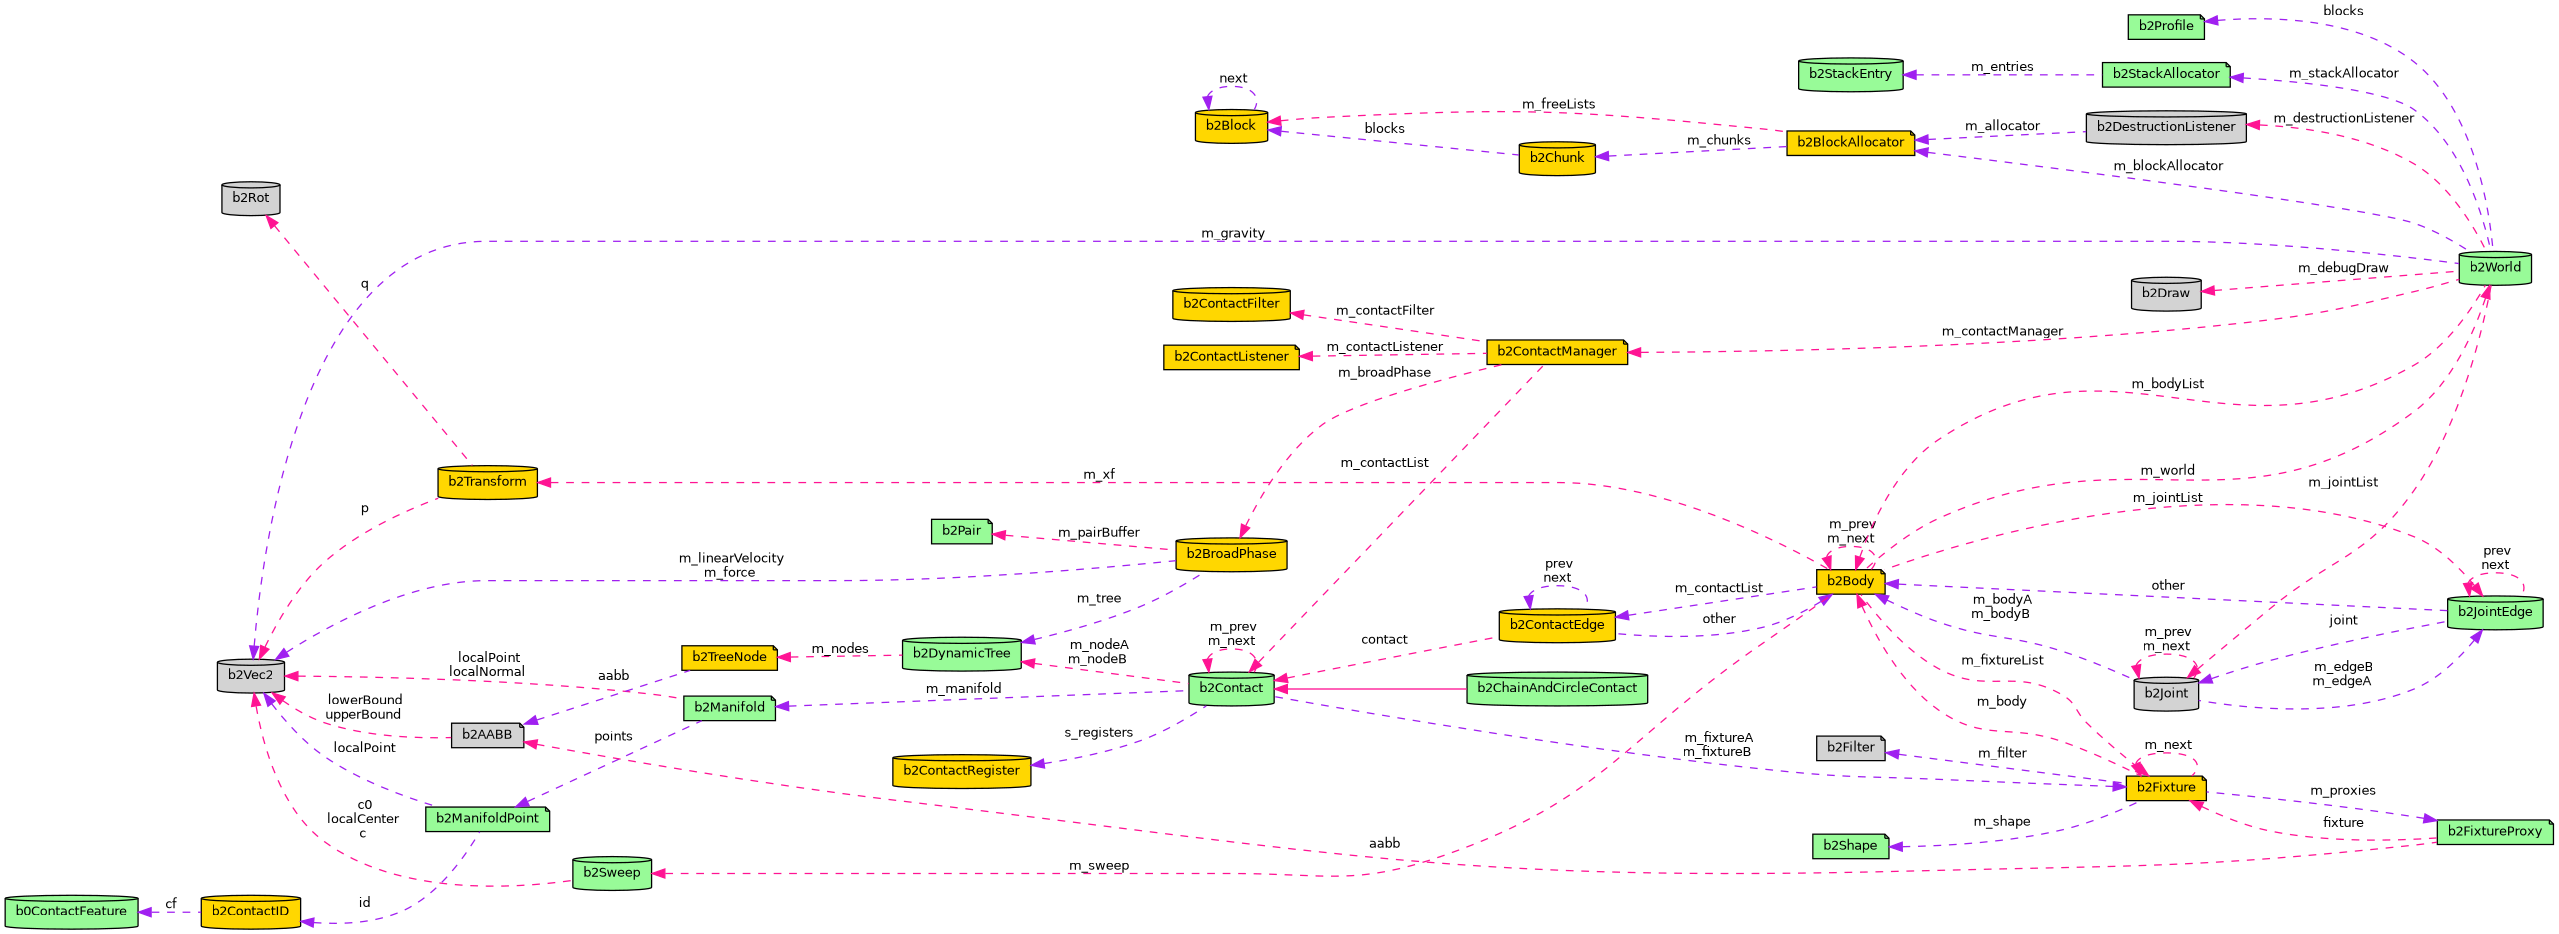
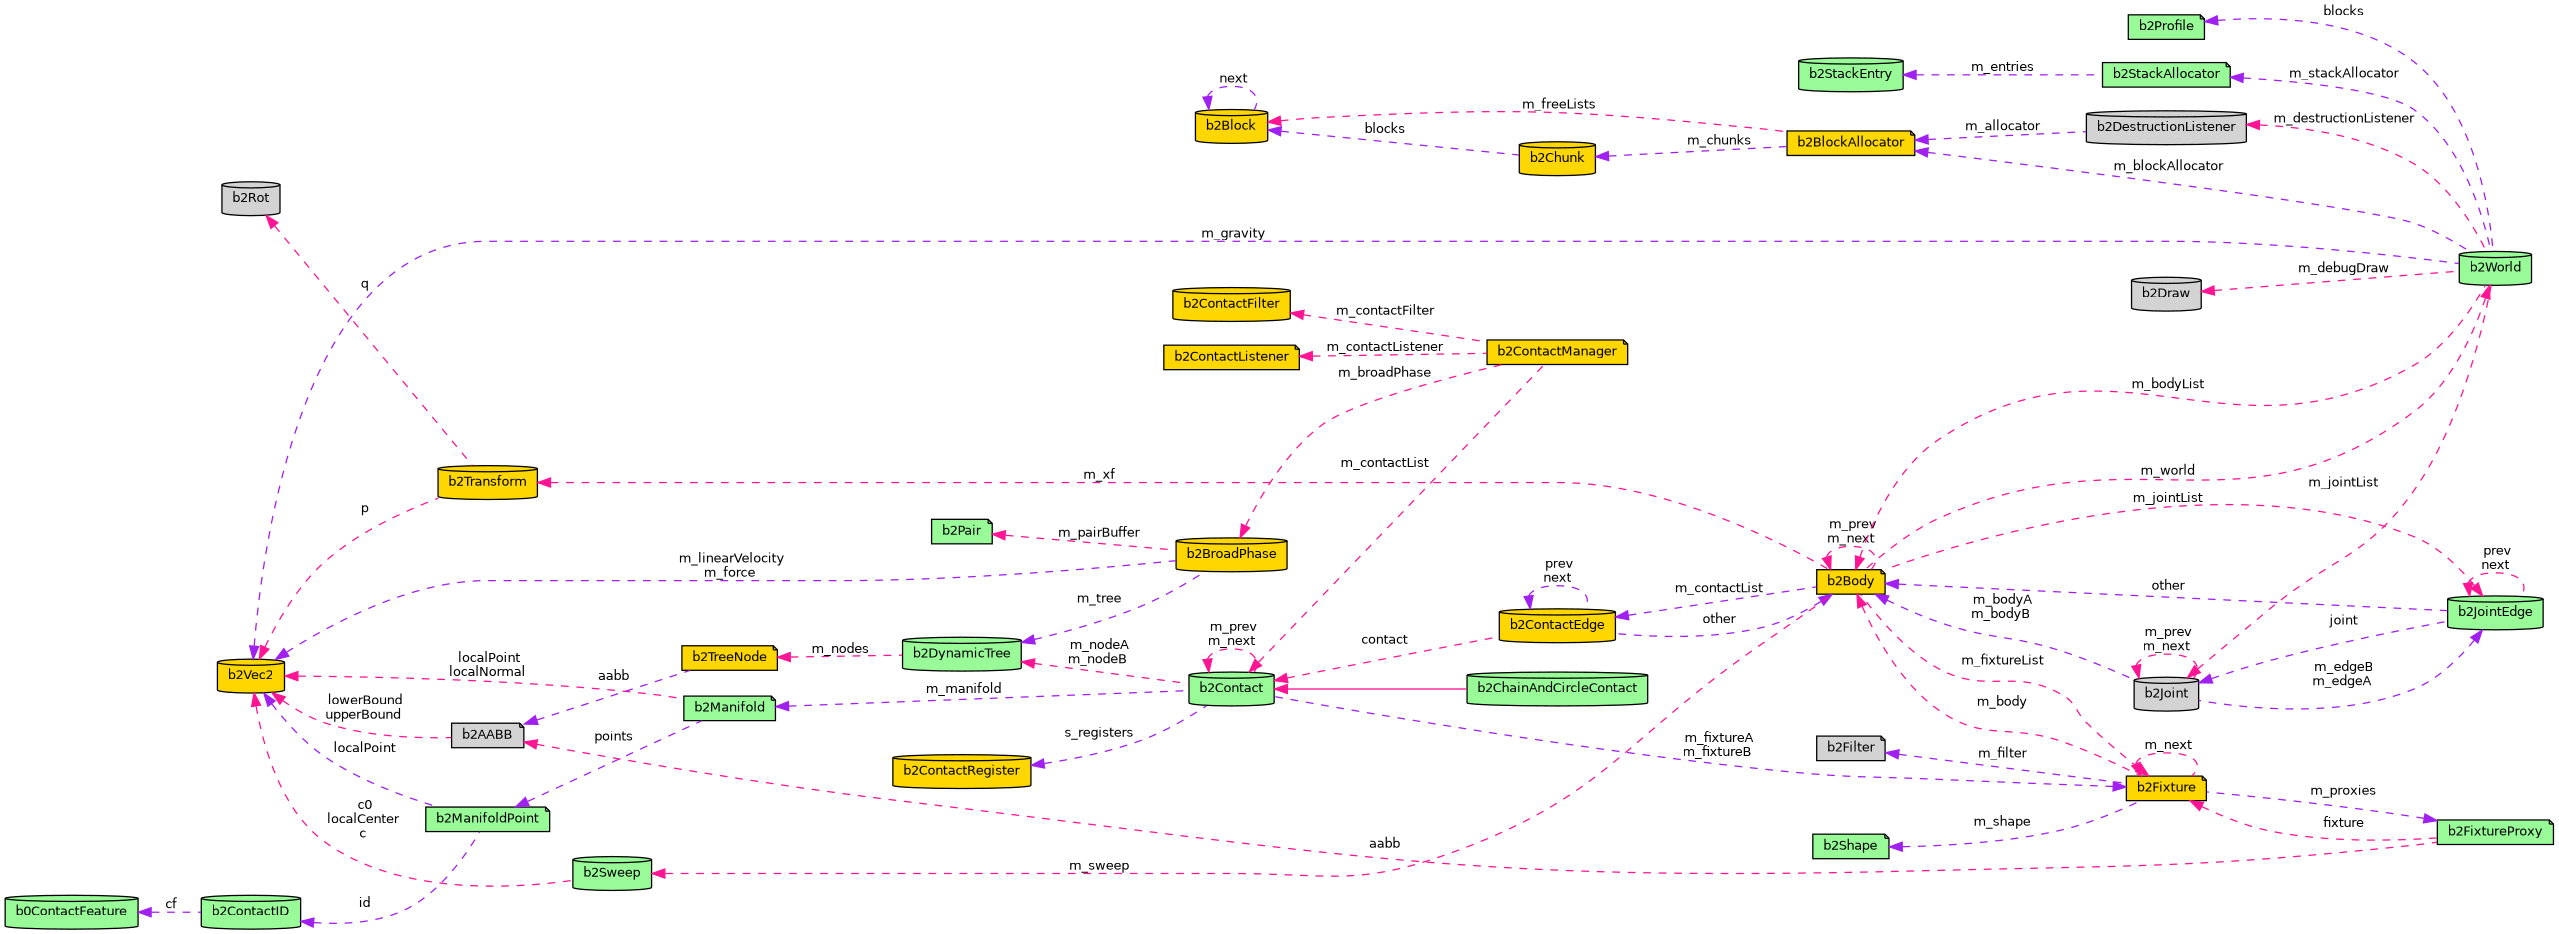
  digraph {
    rankdir=LR
    node [color=black fillcolor=palegreen fontname=Helvetica fontsize=10 shape=cylinder style=filled]
    edge [color=deeppink dir=back fontname=Helvetica fontsize=10 labelfontname=Helvetica labelfontsize=10 style=dashed]
    n1 [fontcolor=black height=0.2 label=b2ChainAndCircleContact width=0.4]
    n2 [height=0.2 label=b2Contact width=0.4]
    n3 [fillcolor=gold height=0.2 label=b2ContactEdge width=0.4]
    n4 [fillcolor=gold height=0.2 label=b2ContactManager shape=note width=0.4]
    n5 [fillcolor=gold height=0.2 label=b2Body shape=note width=0.4]
    n6 [height=0.2 label=b2World width=0.4]
    n7 [fillcolor=gold height=0.2 label=b2ContactRegister width=0.4]
    n8 [height=0.2 label=b2Manifold shape=note width=0.4]
-   n9 [fillcolor=lightgrey height=0.2 label=b2Vec2 width=0.4]
+   n9 [fillcolor=gold height=0.2 label=b2Vec2 width=0.4]
    n10 [height=0.2 label=b2ManifoldPoint shape=note width=0.4]
    n11 [height=0.2 label=b2Sweep width=0.4]
    n12 [fillcolor=gold height=0.2 label=b2Transform width=0.4]
    n13 [fillcolor=lightgrey height=0.2 label=b2AABB shape=note width=0.4]
    n14 [fillcolor=gold height=0.2 label=b2BroadPhase width=0.4]
    n15 [fillcolor=gold height=0.2 label=b2Fixture shape=note width=0.4]
    n16 [height=0.2 label=b2JointEdge width=0.4]
    n17 [fillcolor=lightgrey height=0.2 label=b2Joint width=0.4]
    n18 [height=0.2 label=b2FixtureProxy shape=note width=0.4]
    n19 [fillcolor=gold height=0.2 label=b2TreeNode shape=note width=0.4]
-   n20 [fillcolor=gold height=0.2 label=b2ContactID width=0.4]
+   n20 [height=0.2 label=b2ContactID width=0.4]
    n21 [height=0.2 label=b0ContactFeature width=0.4]
    n22 [fillcolor=lightgrey height=0.2 label=b2Rot width=0.4]
    n23 [fillcolor=lightgrey height=0.2 label=b2Draw width=0.4]
    n24 [height=0.2 label=b2Profile shape=note width=0.4]
    n25 [fillcolor=gold height=0.2 label=b2BlockAllocator shape=note width=0.4]
    n26 [fillcolor=lightgrey height=0.2 label=b2DestructionListener width=0.4]
    n27 [fillcolor=gold height=0.2 label=b2Block width=0.4]
    n28 [fillcolor=gold height=0.2 label=b2Chunk width=0.4]
    n29 [height=0.2 label=b2Pair shape=note width=0.4]
    n30 [height=0.2 label=b2DynamicTree width=0.4]
    n31 [fillcolor=gold height=0.2 label=b2ContactFilter width=0.4]
    n32 [fillcolor=gold height=0.2 label=b2ContactListener shape=note width=0.4]
    n33 [height=0.2 label=b2StackAllocator shape=note width=0.4]
    n34 [height=0.2 label=b2StackEntry width=0.4]
    n35 [height=0.2 label=b2Shape shape=note width=0.4]
    n36 [fillcolor=lightgrey height=0.2 label=b2Filter shape=note width=0.4]
    n2 -> n1 [style=solid]
    n2 -> n2 [label=" m_prev\nm_next"]
    n2 -> n3 [label=" contact"]
    n2 -> n4 [label=" m_contactList"]
    n3 -> n3 [color=purple label=" prev\nnext"]
    n3 -> n5 [color=purple label=" m_contactList"]
-   n4 -> n6 [label=" m_contactManager"]
    n5 -> n3 [color=purple label=" other"]
    n5 -> n5 [label=" m_prev\nm_next"]
    n5 -> n6 [label=" m_bodyList"]
    n5 -> n15 [label=" m_body"]
    n5 -> n16 [color=purple label=" other"]
    n5 -> n17 [color=purple label=" m_bodyA\nm_bodyB"]
    n6 -> n5 [label=" m_world"]
    n7 -> n2 [color=purple label=" s_registers"]
    n8 -> n2 [color=purple label=" m_manifold"]
    n9 -> n6 [color=purple label=" m_gravity"]
    n9 -> n8 [label=" localPoint\nlocalNormal"]
    n9 -> n10 [color=purple label=" localPoint"]
    n9 -> n11 [label=" c0\nlocalCenter\nc"]
    n9 -> n12 [label=" p"]
    n9 -> n13 [label=" lowerBound\nupperBound"]
    n9 -> n14 [color=purple label=" m_linearVelocity\nm_force"]
    n10 -> n8 [color=purple label=" points"]
    n11 -> n5 [label=" m_sweep"]
    n12 -> n5 [label=" m_xf"]
    n13 -> n18 [label=" aabb"]
    n13 -> n19 [color=purple label=" aabb"]
    n14 -> n4 [label=" m_broadPhase"]
    n15 -> n2 [color=purple label=" m_fixtureA\nm_fixtureB"]
    n15 -> n5 [label=" m_fixtureList"]
    n15 -> n15 [label=" m_next"]
    n15 -> n18 [label=" fixture"]
    n16 -> n5 [label=" m_jointList"]
    n16 -> n16 [label=" prev\nnext"]
    n16 -> n17 [color=purple label=" m_edgeB\nm_edgeA"]
    n17 -> n6 [label=" m_jointList"]
    n17 -> n16 [color=purple label=" joint"]
    n17 -> n17 [label=" m_prev\nm_next"]
    n18 -> n15 [color=purple label=" m_proxies"]
    n19 -> n30 [label=" m_nodes"]
    n20 -> n10 [color=purple label=" id"]
    n21 -> n20 [color=purple label=" cf"]
    n22 -> n12 [label=" q"]
    n23 -> n6 [label=" m_debugDraw"]
    n24 -> n6 [color=purple label=" blocks"]
    n25 -> n6 [color=purple label=" m_blockAllocator"]
    n25 -> n26 [color=purple label=" m_allocator"]
    n26 -> n6 [label=" m_destructionListener"]
    n27 -> n25 [label=" m_freeLists"]
    n27 -> n27 [color=purple label=" next"]
    n27 -> n28 [color=purple label=" blocks"]
    n28 -> n25 [color=purple label=" m_chunks"]
    n29 -> n14 [label=" m_pairBuffer"]
    n30 -> n2 [label=" m_nodeA\nm_nodeB"]
    n30 -> n14 [color=purple label=" m_tree"]
    n31 -> n4 [label=" m_contactFilter"]
    n32 -> n4 [label=" m_contactListener"]
    n33 -> n6 [color=purple label=" m_stackAllocator"]
    n34 -> n33 [color=purple label=" m_entries"]
    n35 -> n15 [color=purple label=" m_shape"]
    n36 -> n15 [color=purple label=" m_filter"]
  }
